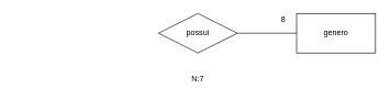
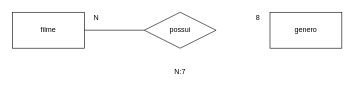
  <mxCell id="0" />
  <mxCell id="1" parent="0" />
- <mxCell id="4" style="edgeStyle=orthogonalEdgeStyle;rounded=0;orthogonalLoop=1;jettySize=auto;html=1;entryX=1;entryY=0.5;entryDx=0;entryDy=0;endArrow=none;endFill=0;" edge="1" parent="1" source="5" target="6"><mxGeometry relative="1" as="geometry" /></mxCell>
+ <mxCell id="2" style="edgeStyle=orthogonalEdgeStyle;rounded=0;orthogonalLoop=1;jettySize=auto;html=1;endArrow=none;endFill=0;" edge="1" parent="1" source="3" target="6"><mxGeometry relative="1" as="geometry" /></mxCell>
+ <mxCell id="3" value="filme" style="rounded=0;whiteSpace=wrap;html=1;" vertex="1" parent="1"><mxGeometry x="20" y="20" width="120" height="60" as="geometry" /></mxCell>
  <mxCell id="5" value="genero" style="rounded=0;whiteSpace=wrap;html=1;" vertex="1" parent="1"><mxGeometry x="450" y="20" width="120" height="60" as="geometry" /></mxCell>
  <mxCell id="6" value="possui" style="shape=rhombus;perimeter=rhombusPerimeter;whiteSpace=wrap;html=1;align=center;" vertex="1" parent="1"><mxGeometry x="240" y="20" width="120" height="60" as="geometry" /></mxCell>
  <mxCell id="7" value="N:7" style="text;html=1;strokeColor=none;fillColor=none;align=center;verticalAlign=middle;whiteSpace=wrap;rounded=0;" vertex="1" parent="1"><mxGeometry x="280" y="110" width="40" height="20" as="geometry" /></mxCell>
+ <mxCell id="8" value="N" style="text;html=1;strokeColor=none;fillColor=none;align=center;verticalAlign=middle;whiteSpace=wrap;rounded=0;" vertex="1" parent="1"><mxGeometry x="140" y="20" width="40" height="20" as="geometry" /></mxCell>
  <mxCell id="9" value="8" style="text;html=1;strokeColor=none;fillColor=none;align=center;verticalAlign=middle;whiteSpace=wrap;rounded=0;" vertex="1" parent="1"><mxGeometry x="410" y="20" width="40" height="20" as="geometry" /></mxCell>
